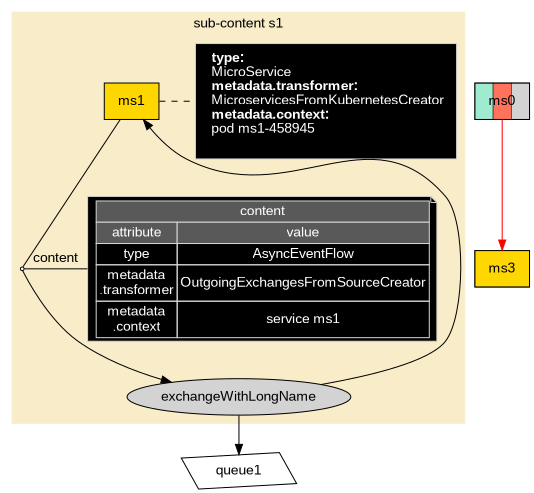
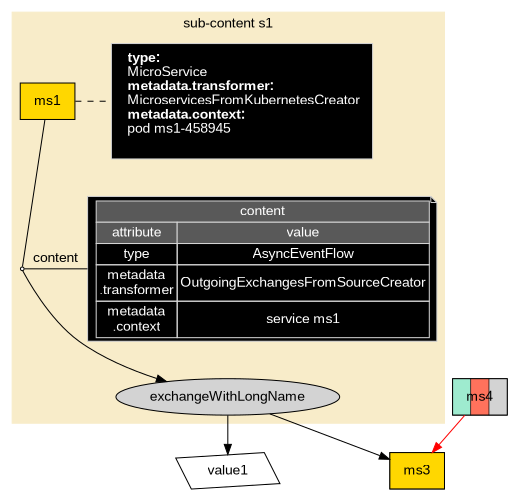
  digraph {
    node [fillcolor=gold fontname=Arial shape=box style=filled]
    edge [fontname=Arial]
    n1 [label=ms1]
    n2 [color=lightgrey fillcolor=black fontcolor=white label=< <TABLE CELLBORDER="0" BORDER="0"> 		<TR><TD BALIGN="LEFT"> 		<B>type:</B><BR/> 		MicroService<BR/> 		<B>metadata.transformer:</B><BR/> 		MicroservicesFromKubernetesCreator<BR/> 		<B>metadata.context:</B><BR/> 		pod ms1-458945<BR/> 		</TD></TR></TABLE> >]
    e1 [fillcolor=white shape=point]
    n4 [color=lightgrey fillcolor=black fontcolor=white label=< <TABLE CELLBORDER="1" CELLSPACING="0" BORDER="0"> 				<TR> 					<TD BGCOLOR="#595959" COLSPAN="2">content</TD> 				</TR> 				<TR> 					<TD BGCOLOR="#595959">attribute</TD> 					<TD BGCOLOR="#595959">value</TD> 				</TR> 				<TR> 					<TD>type</TD> 					<TD>AsyncEventFlow</TD> 				</TR> 				<TR> 					<TD>metadata<BR/>.transformer</TD> 					<TD>OutgoingExchangesFromSourceCreator</TD> 				</TR> 				<TR> 					<TD>metadata<BR/>.context</TD> 					<TD>service ms1</TD> 				</TR> 			</TABLE> > shape=note]
    n5 [fillcolor=lightgrey label=exchangeWithLongName shape=ellipse]
    n6 [label=ms3 style=striped]
-   n7 [fillcolor=white label=queue1 orientation=10 shape=polygon]
-   n8 [fillcolor="#9eebcf:#ff725c:lightgrey" label=ms0 style=striped]
+   n7 [fillcolor=white label=value1 orientation=10 shape=polygon]
+   n8 [fillcolor="#9eebcf:#ff725c:lightgrey" label=ms4 style=striped]
    subgraph cluster_1 {
      color="#f8ecc9"
      fontname=Arial
      label="sub-content s1"
      style=filled
      n5
      subgraph sub_2 {
        color="#f8ecc9"
        fontname=Arial
        label="sub-system s1"
        rank=same
        style=filled
        n1
        n2
      }
      subgraph sub_3 {
        color="#f8ecc9"
        fontname=Arial
        label="sub-system s1"
        rank=same
        style=filled
        e1
        n4
      }
    }
    n1 -> n2 [arrowhead=none headport=content style=dashed]
    n1 -> e1 [arrowhead=none]
    e1 -> n4 [arrowhead=none label=content]
    e1 -> n5
-   n5 -> n1
+   n5 -> n6
    n5 -> n7
    n8 -> n6 [color=red]
  }
